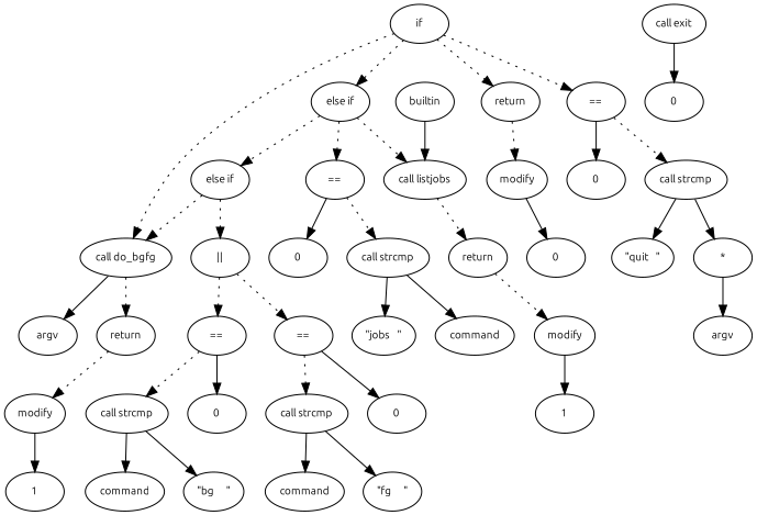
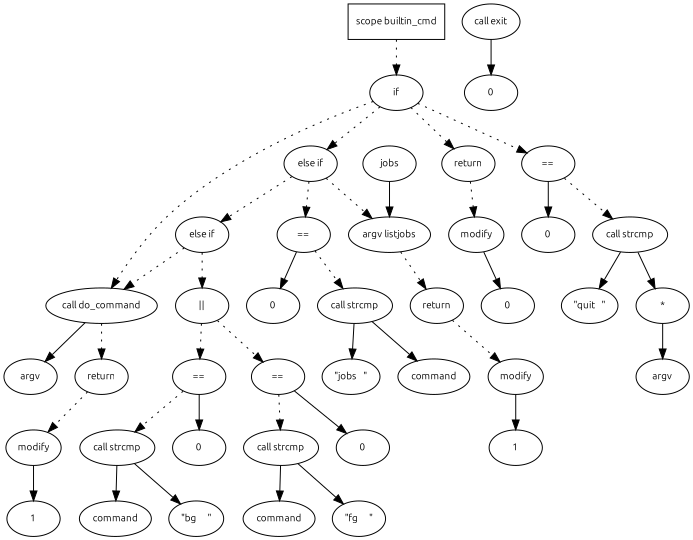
  digraph {
    fontname=Ubuntu
    fontsize=10
    node [fontname=Ubuntu fontsize=10 shape=ellipse]
    edge [fontname=Ubuntu fontsize=10 style=dotted]
+   n1 [label="scope builtin_cmd" shape=box]
    n2 [label=if]
    n3 [label="=="]
    n4 [label="else if"]
    n5 [label=return]
-   n6 [label="call do_bgfg"]
+   n6 [label="call do_command"]
    n7 [label="call strcmp"]
    n8 [label=0]
    n9 [label="call exit"]
    n10 [label=0]
    n11 [label="=="]
-   n12 [label="call listjobs"]
+   n12 [label="argv listjobs"]
    n13 [label="else if"]
    n14 [label=modify]
    n15 [label="\"quit   \""]
    n16 [label="*"]
    n17 [label=argv]
    n18 [label="call strcmp"]
    n19 [label=0]
    n20 [label=return]
    n21 [label="||"]
    n22 [label=command]
    n23 [label="\"jobs   \""]
-   n24 [label=builtin]
+   n24 [label=jobs]
    n25 [label=modify]
    n26 [label=1]
    n27 [label="=="]
    n28 [label="=="]
    n29 [label=argv]
    n30 [label=return]
    n31 [label="call strcmp"]
    n32 [label=0]
    n33 [label="call strcmp"]
    n34 [label=0]
    n35 [label=command]
    n36 [label="\"bg     \""]
    n37 [label=command]
    n38 [label="\"fg     \""]
    n39 [label=modify]
    n40 [label=1]
    n41 [label=0]
+   n1 -> n2
    n2 -> n3
    n2 -> n4
    n2 -> n5
    n2 -> n6
    n3 -> n7
    n3 -> n8 [style=""]
    n4 -> n11
    n4 -> n12
    n4 -> n13
    n5 -> n14
    n6 -> n29 [style=""]
    n6 -> n30
    n7 -> n15 [style=""]
    n7 -> n16 [style=""]
    n9 -> n10 [style=""]
    n11 -> n18
    n11 -> n19 [style=""]
    n12 -> n20
    n13 -> n6
    n13 -> n21
    n14 -> n41 [style=""]
    n16 -> n17 [style=""]
    n18 -> n22 [style=""]
    n18 -> n23 [style=""]
    n20 -> n25
    n21 -> n27
    n21 -> n28
    n24 -> n12 [style=""]
    n25 -> n26 [style=""]
    n27 -> n31
    n27 -> n32 [style=""]
    n28 -> n33
    n28 -> n34 [style=""]
    n30 -> n39
    n31 -> n35 [style=""]
    n31 -> n36 [style=""]
    n33 -> n37 [style=""]
    n33 -> n38 [style=""]
    n39 -> n40 [style=""]
  }
